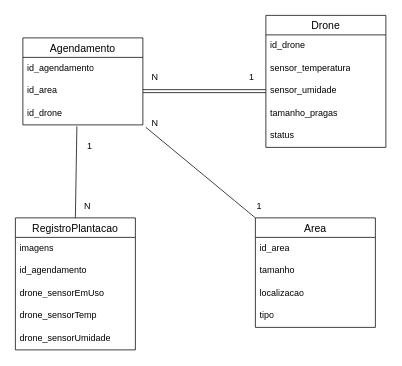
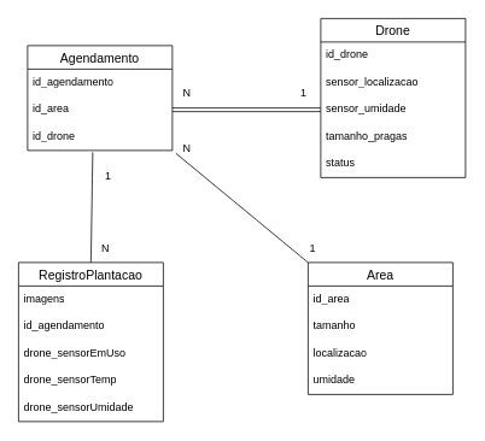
  <mxCell id="0" />
  <mxCell id="1" parent="0" />
  <mxCell id="2" value="Agendamento" style="swimlane;fontStyle=0;childLayout=stackLayout;horizontal=1;startSize=26;horizontalStack=0;resizeParent=1;resizeParentMax=0;resizeLast=0;collapsible=1;marginBottom=0;align=center;fontSize=14;" vertex="1" parent="1"><mxGeometry x="30" y="50" width="160" height="116" as="geometry" /></mxCell>
  <mxCell id="3" value="id_agendamento" style="text;strokeColor=none;fillColor=none;spacingLeft=4;spacingRight=4;overflow=hidden;rotatable=0;points=[[0,0.5],[1,0.5]];portConstraint=eastwest;fontSize=12;whiteSpace=wrap;html=1;" vertex="1" parent="2"><mxGeometry y="26" width="160" height="30" as="geometry" /></mxCell>
  <mxCell id="4" value="id_area" style="text;strokeColor=none;fillColor=none;spacingLeft=4;spacingRight=4;overflow=hidden;rotatable=0;points=[[0,0.5],[1,0.5]];portConstraint=eastwest;fontSize=12;whiteSpace=wrap;html=1;" vertex="1" parent="2"><mxGeometry y="56" width="160" height="30" as="geometry" /></mxCell>
  <mxCell id="5" value="id_drone" style="text;strokeColor=none;fillColor=none;spacingLeft=4;spacingRight=4;overflow=hidden;rotatable=0;points=[[0,0.5],[1,0.5]];portConstraint=eastwest;fontSize=12;whiteSpace=wrap;html=1;" vertex="1" parent="2"><mxGeometry y="86" width="160" height="30" as="geometry" /></mxCell>
  <mxCell id="6" value="Drone" style="swimlane;fontStyle=0;childLayout=stackLayout;horizontal=1;startSize=26;horizontalStack=0;resizeParent=1;resizeParentMax=0;resizeLast=0;collapsible=1;marginBottom=0;align=center;fontSize=14;" vertex="1" parent="1"><mxGeometry x="354" y="20" width="160" height="176" as="geometry" /></mxCell>
  <mxCell id="7" value="id_drone" style="text;strokeColor=none;fillColor=none;spacingLeft=4;spacingRight=4;overflow=hidden;rotatable=0;points=[[0,0.5],[1,0.5]];portConstraint=eastwest;fontSize=12;whiteSpace=wrap;html=1;" vertex="1" parent="6"><mxGeometry y="26" width="160" height="30" as="geometry" /></mxCell>
- <mxCell id="8" value="sensor_temperatura" style="text;strokeColor=none;fillColor=none;spacingLeft=4;spacingRight=4;overflow=hidden;rotatable=0;points=[[0,0.5],[1,0.5]];portConstraint=eastwest;fontSize=12;whiteSpace=wrap;html=1;" vertex="1" parent="6"><mxGeometry y="56" width="160" height="30" as="geometry" /></mxCell>
+ <mxCell id="8" value="sensor_localizacao" style="text;strokeColor=none;fillColor=none;spacingLeft=4;spacingRight=4;overflow=hidden;rotatable=0;points=[[0,0.5],[1,0.5]];portConstraint=eastwest;fontSize=12;whiteSpace=wrap;html=1;" vertex="1" parent="6"><mxGeometry y="56" width="160" height="30" as="geometry" /></mxCell>
  <mxCell id="9" value="sensor_umidade&lt;br&gt;&lt;div&gt;&lt;br&gt;&lt;/div&gt;&lt;div&gt;&lt;br&gt;&lt;/div&gt;" style="text;strokeColor=none;fillColor=none;spacingLeft=4;spacingRight=4;overflow=hidden;rotatable=0;points=[[0,0.5],[1,0.5]];portConstraint=eastwest;fontSize=12;whiteSpace=wrap;html=1;" vertex="1" parent="6"><mxGeometry y="86" width="160" height="30" as="geometry" /></mxCell>
  <mxCell id="10" value="tamanho_pragas&lt;br&gt;&lt;div&gt;&lt;br&gt;&lt;/div&gt;&lt;div&gt;&lt;br&gt;&lt;/div&gt;" style="text;strokeColor=none;fillColor=none;spacingLeft=4;spacingRight=4;overflow=hidden;rotatable=0;points=[[0,0.5],[1,0.5]];portConstraint=eastwest;fontSize=12;whiteSpace=wrap;html=1;" vertex="1" parent="6"><mxGeometry y="116" width="160" height="30" as="geometry" /></mxCell>
  <mxCell id="11" value="&lt;div&gt;status&lt;/div&gt;" style="text;strokeColor=none;fillColor=none;spacingLeft=4;spacingRight=4;overflow=hidden;rotatable=0;points=[[0,0.5],[1,0.5]];portConstraint=eastwest;fontSize=12;whiteSpace=wrap;html=1;" vertex="1" parent="6"><mxGeometry y="146" width="160" height="30" as="geometry" /></mxCell>
  <mxCell id="12" value="RegistroPlantacao" style="swimlane;fontStyle=0;childLayout=stackLayout;horizontal=1;startSize=26;horizontalStack=0;resizeParent=1;resizeParentMax=0;resizeLast=0;collapsible=1;marginBottom=0;align=center;fontSize=14;" vertex="1" parent="1"><mxGeometry x="20" y="290" width="160" height="176" as="geometry" /></mxCell>
  <mxCell id="13" value="imagens" style="text;strokeColor=none;fillColor=none;spacingLeft=4;spacingRight=4;overflow=hidden;rotatable=0;points=[[0,0.5],[1,0.5]];portConstraint=eastwest;fontSize=12;whiteSpace=wrap;html=1;" vertex="1" parent="12"><mxGeometry y="26" width="160" height="30" as="geometry" /></mxCell>
  <mxCell id="14" value="id_agendamento" style="text;strokeColor=none;fillColor=none;spacingLeft=4;spacingRight=4;overflow=hidden;rotatable=0;points=[[0,0.5],[1,0.5]];portConstraint=eastwest;fontSize=12;whiteSpace=wrap;html=1;" vertex="1" parent="12"><mxGeometry y="56" width="160" height="30" as="geometry" /></mxCell>
  <mxCell id="15" value="drone_sensorEmUso&lt;span style=&quot;caret-color: rgba(0, 0, 0, 0); color: rgba(0, 0, 0, 0); font-family: monospace; font-size: 0px; white-space: nowrap;&quot;&gt;%3CmxGraphModel%3E%3Croot%3E%3CmxCell%20id%3D%220%22%2F%3E%3CmxCell%20id%3D%221%22%20parent%3D%220%22%2F%3E%3CmxCell%20id%3D%222%22%20value%3D%22sensor_umidade%26lt%3Bbr%26gt%3B%26lt%3Bdiv%26gt%3B%26lt%3Bbr%26gt%3B%26lt%3B%2Fdiv%26gt%3B%26lt%3Bdiv%26gt%3B%26lt%3Bbr%26gt%3B%26lt%3B%2Fdiv%26gt%3B%22%20style%3D%22text%3BstrokeColor%3Dnone%3BfillColor%3Dnone%3BspacingLeft%3D4%3BspacingRight%3D4%3Boverflow%3Dhidden%3Brotatable%3D0%3Bpoints%3D%5B%5B0%2C0.5%5D%2C%5B1%2C0.5%5D%5D%3BportConstraint%3Deastwest%3BfontSize%3D12%3BwhiteSpace%3Dwrap%3Bhtml%3D1%3B%22%20vertex%3D%221%22%20parent%3D%221%22%3E%3CmxGeometry%20x%3D%22400%22%20y%3D%22326%22%20width%3D%22160%22%20height%3D%2230%22%20as%3D%22geometry%22%2F%3E%3C%2FmxCell%3E%3C%2Froot%3E%3C%2FmxGraphModel%3E&lt;/span&gt;" style="text;strokeColor=none;fillColor=none;spacingLeft=4;spacingRight=4;overflow=hidden;rotatable=0;points=[[0,0.5],[1,0.5]];portConstraint=eastwest;fontSize=12;whiteSpace=wrap;html=1;" vertex="1" parent="12"><mxGeometry y="86" width="160" height="30" as="geometry" /></mxCell>
  <mxCell id="16" value="drone_sensorTemp" style="text;strokeColor=none;fillColor=none;spacingLeft=4;spacingRight=4;overflow=hidden;rotatable=0;points=[[0,0.5],[1,0.5]];portConstraint=eastwest;fontSize=12;whiteSpace=wrap;html=1;" vertex="1" parent="12"><mxGeometry y="116" width="160" height="30" as="geometry" /></mxCell>
  <mxCell id="17" value="drone_sensorUmidade&lt;br&gt;&lt;div&gt;&lt;br&gt;&lt;/div&gt;&lt;div&gt;&lt;br&gt;&lt;/div&gt;" style="text;strokeColor=none;fillColor=none;spacingLeft=4;spacingRight=4;overflow=hidden;rotatable=0;points=[[0,0.5],[1,0.5]];portConstraint=eastwest;fontSize=12;whiteSpace=wrap;html=1;" vertex="1" parent="12"><mxGeometry y="146" width="160" height="30" as="geometry" /></mxCell>
  <mxCell id="18" value="Area" style="swimlane;fontStyle=0;childLayout=stackLayout;horizontal=1;startSize=26;horizontalStack=0;resizeParent=1;resizeParentMax=0;resizeLast=0;collapsible=1;marginBottom=0;align=center;fontSize=14;" vertex="1" parent="1"><mxGeometry x="340" y="290" width="160" height="146" as="geometry" /></mxCell>
  <mxCell id="19" value="id_area" style="text;strokeColor=none;fillColor=none;spacingLeft=4;spacingRight=4;overflow=hidden;rotatable=0;points=[[0,0.5],[1,0.5]];portConstraint=eastwest;fontSize=12;whiteSpace=wrap;html=1;" vertex="1" parent="18"><mxGeometry y="26" width="160" height="30" as="geometry" /></mxCell>
  <mxCell id="20" value="tamanho" style="text;strokeColor=none;fillColor=none;spacingLeft=4;spacingRight=4;overflow=hidden;rotatable=0;points=[[0,0.5],[1,0.5]];portConstraint=eastwest;fontSize=12;whiteSpace=wrap;html=1;" vertex="1" parent="18"><mxGeometry y="56" width="160" height="30" as="geometry" /></mxCell>
  <mxCell id="21" value="localizacao&lt;div&gt;&lt;br&gt;&lt;/div&gt;" style="text;strokeColor=none;fillColor=none;spacingLeft=4;spacingRight=4;overflow=hidden;rotatable=0;points=[[0,0.5],[1,0.5]];portConstraint=eastwest;fontSize=12;whiteSpace=wrap;html=1;" vertex="1" parent="18"><mxGeometry y="86" width="160" height="30" as="geometry" /></mxCell>
- <mxCell id="22" value="&lt;div&gt;tipo&lt;/div&gt;" style="text;strokeColor=none;fillColor=none;spacingLeft=4;spacingRight=4;overflow=hidden;rotatable=0;points=[[0,0.5],[1,0.5]];portConstraint=eastwest;fontSize=12;whiteSpace=wrap;html=1;" vertex="1" parent="18"><mxGeometry y="116" width="160" height="30" as="geometry" /></mxCell>
+ <mxCell id="22" value="&lt;div&gt;umidade&lt;/div&gt;" style="text;strokeColor=none;fillColor=none;spacingLeft=4;spacingRight=4;overflow=hidden;rotatable=0;points=[[0,0.5],[1,0.5]];portConstraint=eastwest;fontSize=12;whiteSpace=wrap;html=1;" vertex="1" parent="18"><mxGeometry y="116" width="160" height="30" as="geometry" /></mxCell>
  <mxCell id="23" value="1" style="text;strokeColor=none;fillColor=none;align=left;verticalAlign=middle;spacingLeft=4;spacingRight=4;overflow=hidden;points=[[0,0.5],[1,0.5]];portConstraint=eastwest;rotatable=0;whiteSpace=wrap;html=1;" vertex="1" parent="1"><mxGeometry x="110" y="180" width="80" height="30" as="geometry" /></mxCell>
  <mxCell id="24" value="N" style="text;whiteSpace=wrap;html=1;" vertex="1" parent="1"><mxGeometry x="110" y="260" width="40" height="40" as="geometry" /></mxCell>
  <mxCell id="25" value="" style="endArrow=none;html=1;rounded=0;fontSize=12;startSize=8;endSize=8;curved=1;entryX=0.45;entryY=1.067;entryDx=0;entryDy=0;entryPerimeter=0;exitX=0.5;exitY=0;exitDx=0;exitDy=0;" edge="1" parent="1" source="12" target="5"><mxGeometry width="50" height="50" relative="1" as="geometry"><mxPoint x="70" y="250" as="sourcePoint" /><mxPoint x="120" y="200" as="targetPoint" /><Array as="points" /></mxGeometry></mxCell>
  <mxCell id="26" value="" style="endArrow=none;html=1;rounded=0;fontSize=12;startSize=8;endSize=8;curved=1;entryX=1.024;entryY=1.106;entryDx=0;entryDy=0;entryPerimeter=0;exitX=0;exitY=0;exitDx=0;exitDy=0;" edge="1" parent="1" source="18" target="5"><mxGeometry width="50" height="50" relative="1" as="geometry"><mxPoint x="340" y="280" as="sourcePoint" /><mxPoint x="330" y="200" as="targetPoint" /></mxGeometry></mxCell>
  <mxCell id="27" value="1" style="text;whiteSpace=wrap;html=1;" vertex="1" parent="1"><mxGeometry x="340" y="260" width="40" height="40" as="geometry" /></mxCell>
  <mxCell id="28" value="N" style="text;whiteSpace=wrap;html=1;" vertex="1" parent="1"><mxGeometry x="200" y="150" width="40" height="40" as="geometry" /></mxCell>
  <mxCell id="29" value="" style="shape=link;html=1;rounded=0;fontSize=12;startSize=8;endSize=8;curved=1;exitX=1;exitY=0.5;exitDx=0;exitDy=0;entryX=0;entryY=0.5;entryDx=0;entryDy=0;" edge="1" parent="1" source="4" target="9"><mxGeometry width="100" relative="1" as="geometry"><mxPoint x="250" y="230" as="sourcePoint" /><mxPoint x="350" y="230" as="targetPoint" /></mxGeometry></mxCell>
  <mxCell id="30" value="1" style="text;whiteSpace=wrap;html=1;" vertex="1" parent="1"><mxGeometry x="330" y="88" width="40" height="40" as="geometry" /></mxCell>
  <mxCell id="31" value="N" style="text;whiteSpace=wrap;html=1;" vertex="1" parent="1"><mxGeometry x="200" y="88" width="40" height="40" as="geometry" /></mxCell>
  <mxCell id="32" style="edgeStyle=none;curved=1;rounded=0;orthogonalLoop=1;jettySize=auto;html=1;exitX=0.25;exitY=0;exitDx=0;exitDy=0;fontSize=12;startSize=8;endSize=8;" edge="1" parent="1" source="30" target="30"><mxGeometry relative="1" as="geometry" /></mxCell>
